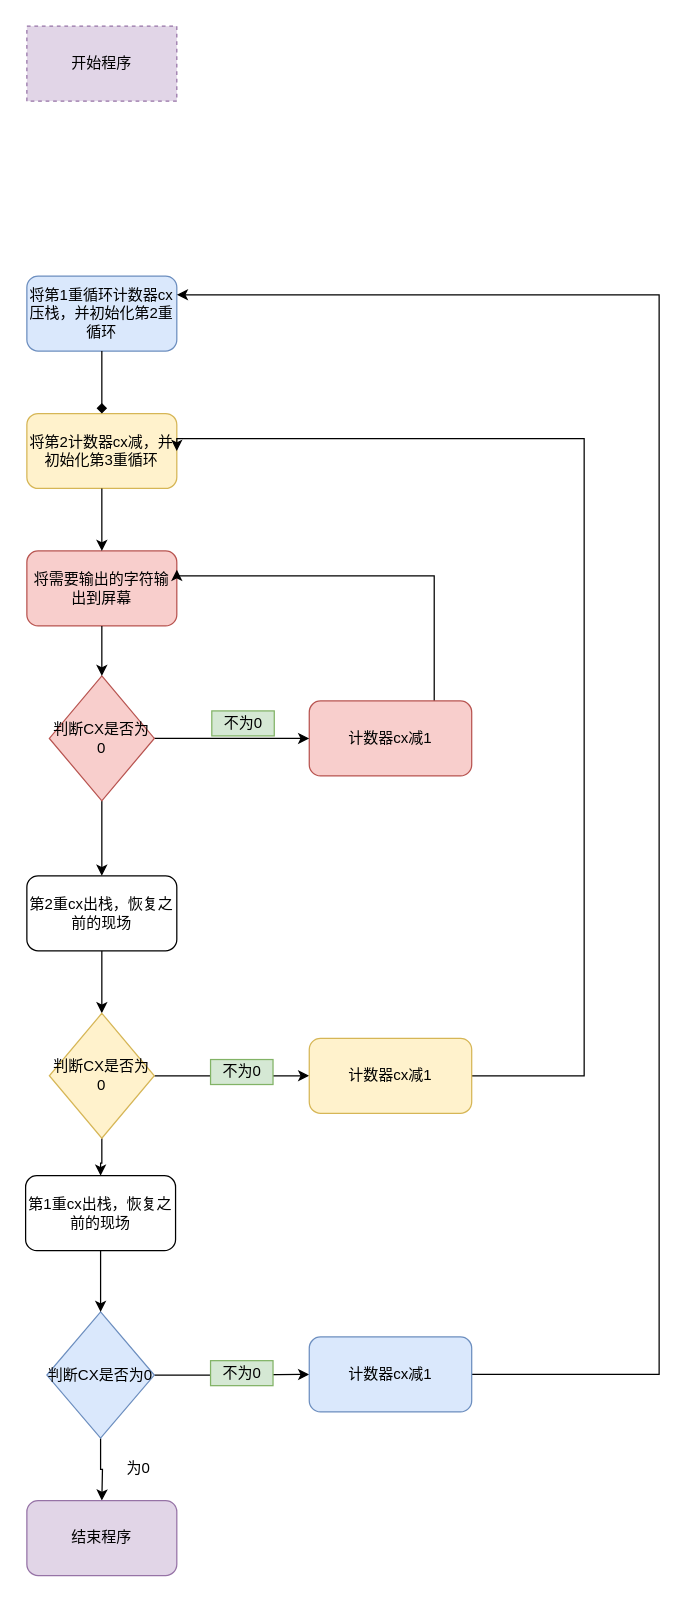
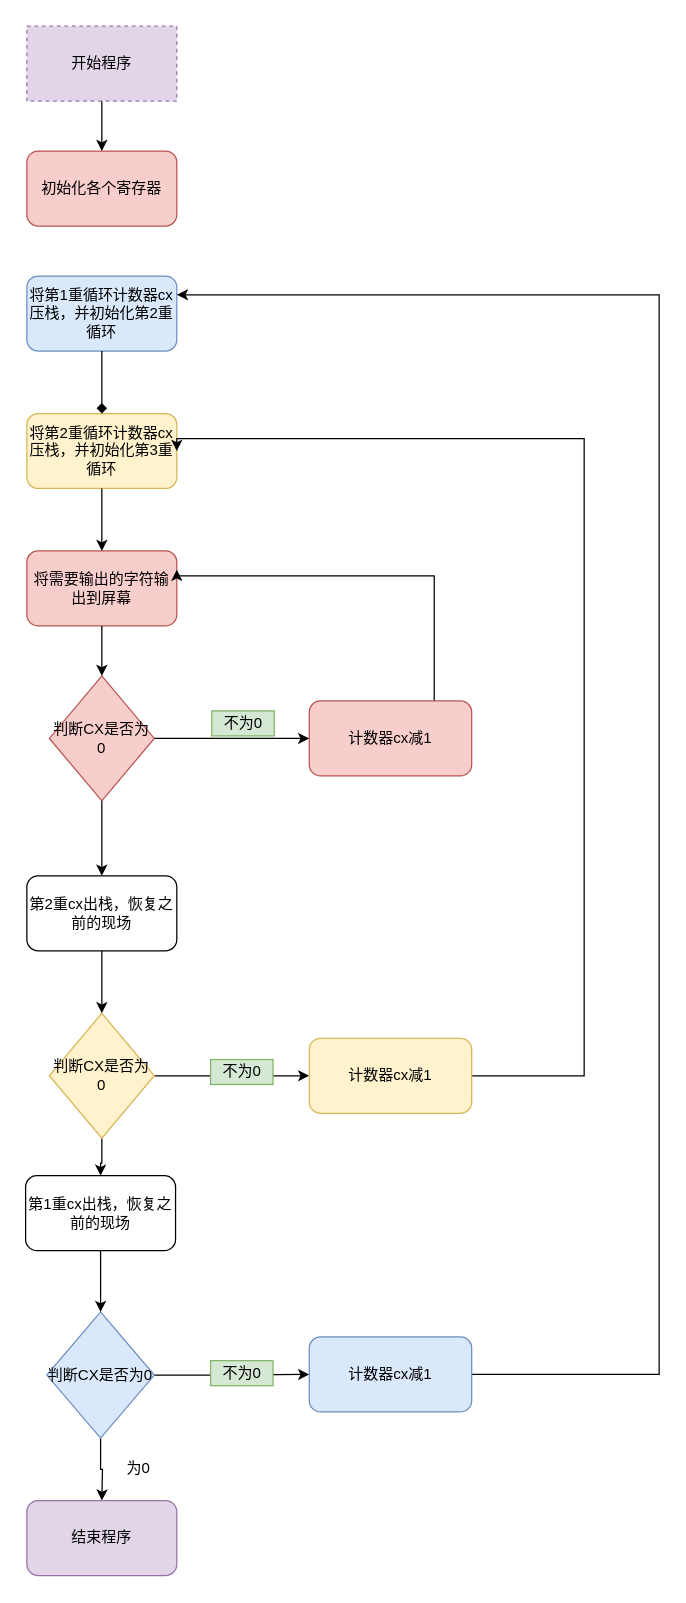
  <mxCell id="0" />
  <mxCell id="1" parent="0" />
  <mxCell id="2" value="开始程序" style="rounded=0;whiteSpace=wrap;html=1;fillColor=#e1d5e7;strokeColor=#9673a6;dashed=1;" vertex="1" parent="1"><mxGeometry x="21" y="20" width="120" height="60" as="geometry" /></mxCell>
+ <mxCell id="3" value="初始化各个寄存器" style="rounded=1;whiteSpace=wrap;html=1;fillColor=#f8cecc;strokeColor=#b85450;" vertex="1" parent="1"><mxGeometry x="21" y="120" width="120" height="60" as="geometry" /></mxCell>
+ <mxCell id="4" value="" style="endArrow=classic;html=1;exitX=0.5;exitY=1;exitDx=0;exitDy=0;entryX=0.5;entryY=0;entryDx=0;entryDy=0;" edge="1" parent="1" source="2" target="3"><mxGeometry width="50" height="50" relative="1" as="geometry"><mxPoint x="117" y="290" as="sourcePoint" /><mxPoint x="167" y="240" as="targetPoint" /></mxGeometry></mxCell>
  <mxCell id="5" value="将第1重循环计数器cx压栈，并初始化第2重循环" style="rounded=1;whiteSpace=wrap;html=1;fillColor=#dae8fc;strokeColor=#6c8ebf;" vertex="1" parent="1"><mxGeometry x="21" y="220" width="120" height="60" as="geometry" /></mxCell>
- <mxCell id="6" value="将第2计数器cx减，并初始化第3重循环" style="rounded=1;whiteSpace=wrap;html=1;fillColor=#fff2cc;strokeColor=#d6b656;" vertex="1" parent="1"><mxGeometry x="21" y="330" width="120" height="60" as="geometry" /></mxCell>
+ <mxCell id="6" value="将第2重循环计数器cx压栈，并初始化第3重循环" style="rounded=1;whiteSpace=wrap;html=1;fillColor=#fff2cc;strokeColor=#d6b656;" vertex="1" parent="1"><mxGeometry x="21" y="330" width="120" height="60" as="geometry" /></mxCell>
  <mxCell id="7" style="edgeStyle=orthogonalEdgeStyle;rounded=0;orthogonalLoop=1;jettySize=auto;html=1;entryX=0.5;entryY=0;entryDx=0;entryDy=0;" edge="1" parent="1" source="8" target="22"><mxGeometry relative="1" as="geometry" /></mxCell>
  <mxCell id="8" value="第2重cx出栈，恢复之前的现场" style="rounded=1;whiteSpace=wrap;html=1;" vertex="1" parent="1"><mxGeometry x="21" y="700" width="120" height="60" as="geometry" /></mxCell>
  <mxCell id="9" value="第1重cx出栈，恢复之前的现场" style="rounded=1;whiteSpace=wrap;html=1;" vertex="1" parent="1"><mxGeometry x="20" y="940" width="120" height="60" as="geometry" /></mxCell>
  <mxCell id="10" value="将需要输出的字符输出到屏幕" style="rounded=1;whiteSpace=wrap;html=1;fillColor=#f8cecc;strokeColor=#b85450;" vertex="1" parent="1"><mxGeometry x="21" y="440" width="120" height="60" as="geometry" /></mxCell>
  <mxCell id="11" style="edgeStyle=orthogonalEdgeStyle;rounded=0;orthogonalLoop=1;jettySize=auto;html=1;entryX=1;entryY=0.25;entryDx=0;entryDy=0;" edge="1" parent="1" source="12" target="10"><mxGeometry relative="1" as="geometry"><mxPoint x="312" y="460" as="targetPoint" /><Array as="points"><mxPoint x="347" y="460" /><mxPoint x="141" y="460" /></Array></mxGeometry></mxCell>
  <mxCell id="12" value="计数器cx减1" style="rounded=1;whiteSpace=wrap;html=1;fillColor=#f8cecc;strokeColor=#b85450;" vertex="1" parent="1"><mxGeometry x="247" y="560" width="130" height="60" as="geometry" /></mxCell>
  <mxCell id="13" style="edgeStyle=orthogonalEdgeStyle;rounded=0;orthogonalLoop=1;jettySize=auto;html=1;exitX=1;exitY=0.5;exitDx=0;exitDy=0;" edge="1" parent="1" source="15"><mxGeometry relative="1" as="geometry"><mxPoint x="247" y="590" as="targetPoint" /><Array as="points"><mxPoint x="121" y="590" /></Array></mxGeometry></mxCell>
  <mxCell id="14" style="edgeStyle=orthogonalEdgeStyle;rounded=0;orthogonalLoop=1;jettySize=auto;html=1;exitX=0.5;exitY=1;exitDx=0;exitDy=0;" edge="1" parent="1" source="15" target="8"><mxGeometry relative="1" as="geometry" /></mxCell>
  <mxCell id="15" value="判断CX是否为0" style="rhombus;whiteSpace=wrap;html=1;fillColor=#f8cecc;strokeColor=#b85450;" vertex="1" parent="1"><mxGeometry x="39" y="540" width="84" height="100" as="geometry" /></mxCell>
  <mxCell id="16" value="" style="endArrow=diamond;html=1;exitX=0.5;exitY=1;exitDx=0;exitDy=0;entryX=0.5;entryY=0;entryDx=0;entryDy=0;" edge="1" parent="1" source="5" target="6"><mxGeometry width="50" height="50" relative="1" as="geometry"><mxPoint x="-23" y="330" as="sourcePoint" /><mxPoint x="27" y="280" as="targetPoint" /></mxGeometry></mxCell>
  <mxCell id="17" value="" style="endArrow=classic;html=1;exitX=0.5;exitY=1;exitDx=0;exitDy=0;entryX=0.5;entryY=0;entryDx=0;entryDy=0;" edge="1" parent="1" source="6" target="10"><mxGeometry width="50" height="50" relative="1" as="geometry"><mxPoint x="-23" y="330" as="sourcePoint" /><mxPoint x="27" y="280" as="targetPoint" /></mxGeometry></mxCell>
  <mxCell id="18" value="" style="endArrow=classic;html=1;exitX=0.5;exitY=1;exitDx=0;exitDy=0;entryX=0.5;entryY=0;entryDx=0;entryDy=0;" edge="1" parent="1" source="10" target="15"><mxGeometry width="50" height="50" relative="1" as="geometry"><mxPoint x="-23" y="520" as="sourcePoint" /><mxPoint x="81" y="540" as="targetPoint" /></mxGeometry></mxCell>
  <mxCell id="19" value="不为0&lt;br&gt;" style="text;html=1;align=center;verticalAlign=middle;resizable=0;points=[];autosize=1;fillColor=#d5e8d4;strokeColor=#82b366;" vertex="1" parent="1"><mxGeometry x="169" y="568" width="50" height="20" as="geometry" /></mxCell>
  <mxCell id="20" style="edgeStyle=orthogonalEdgeStyle;rounded=0;orthogonalLoop=1;jettySize=auto;html=1;entryX=0;entryY=0.5;entryDx=0;entryDy=0;" edge="1" parent="1" source="22" target="24"><mxGeometry relative="1" as="geometry" /></mxCell>
  <mxCell id="21" style="edgeStyle=orthogonalEdgeStyle;rounded=0;orthogonalLoop=1;jettySize=auto;html=1;entryX=0.5;entryY=0;entryDx=0;entryDy=0;" edge="1" parent="1" source="22" target="9"><mxGeometry relative="1" as="geometry" /></mxCell>
  <mxCell id="22" value="判断CX是否为0" style="rhombus;whiteSpace=wrap;html=1;fillColor=#fff2cc;strokeColor=#d6b656;" vertex="1" parent="1"><mxGeometry x="39" y="810" width="84" height="100" as="geometry" /></mxCell>
  <mxCell id="23" style="edgeStyle=orthogonalEdgeStyle;rounded=0;orthogonalLoop=1;jettySize=auto;html=1;entryX=1;entryY=0.5;entryDx=0;entryDy=0;" edge="1" parent="1" source="24" target="6"><mxGeometry relative="1" as="geometry"><mxPoint x="447" y="350" as="targetPoint" /><Array as="points"><mxPoint x="467" y="860" /><mxPoint x="467" y="350" /><mxPoint x="141" y="350" /></Array></mxGeometry></mxCell>
  <mxCell id="24" value="计数器cx减1" style="rounded=1;whiteSpace=wrap;html=1;fillColor=#fff2cc;strokeColor=#d6b656;" vertex="1" parent="1"><mxGeometry x="247" y="830" width="130" height="60" as="geometry" /></mxCell>
  <mxCell id="25" value="不为0" style="text;html=1;align=center;verticalAlign=middle;resizable=0;points=[];autosize=1;fillColor=#d5e8d4;strokeColor=#82b366;" vertex="1" parent="1"><mxGeometry x="168" y="847" width="50" height="20" as="geometry" /></mxCell>
  <mxCell id="26" value="" style="edgeStyle=orthogonalEdgeStyle;rounded=0;orthogonalLoop=1;jettySize=auto;html=1;entryX=0;entryY=0.5;entryDx=0;entryDy=0;" edge="1" parent="1" source="28" target="31"><mxGeometry relative="1" as="geometry"><mxPoint x="203" y="1099" as="targetPoint" /></mxGeometry></mxCell>
  <mxCell id="27" style="edgeStyle=orthogonalEdgeStyle;rounded=0;orthogonalLoop=1;jettySize=auto;html=1;" edge="1" parent="1" source="28"><mxGeometry relative="1" as="geometry"><mxPoint x="81" y="1200" as="targetPoint" /></mxGeometry></mxCell>
  <mxCell id="28" value="判断CX是否为0" style="rhombus;whiteSpace=wrap;html=1;fillColor=#dae8fc;strokeColor=#6c8ebf;" vertex="1" parent="1"><mxGeometry x="37" y="1049" width="86" height="101" as="geometry" /></mxCell>
  <mxCell id="29" value="" style="endArrow=classic;html=1;exitX=0.5;exitY=1;exitDx=0;exitDy=0;entryX=0.5;entryY=0;entryDx=0;entryDy=0;" edge="1" parent="1" source="9" target="28"><mxGeometry width="50" height="50" relative="1" as="geometry"><mxPoint x="217" y="1100" as="sourcePoint" /><mxPoint x="267" y="1050" as="targetPoint" /></mxGeometry></mxCell>
  <mxCell id="30" style="edgeStyle=orthogonalEdgeStyle;rounded=0;orthogonalLoop=1;jettySize=auto;html=1;entryX=1;entryY=0.25;entryDx=0;entryDy=0;" edge="1" parent="1" source="31" target="5"><mxGeometry relative="1" as="geometry"><mxPoint x="527" y="200" as="targetPoint" /><Array as="points"><mxPoint x="527" y="1099" /><mxPoint x="527" y="235" /></Array></mxGeometry></mxCell>
  <mxCell id="31" value="计数器cx减1" style="rounded=1;whiteSpace=wrap;html=1;fillColor=#dae8fc;strokeColor=#6c8ebf;" vertex="1" parent="1"><mxGeometry x="247" y="1069" width="130" height="60" as="geometry" /></mxCell>
  <mxCell id="32" value="不为0&lt;br&gt;" style="text;html=1;align=center;verticalAlign=middle;resizable=0;points=[];autosize=1;fillColor=#d5e8d4;strokeColor=#82b366;" vertex="1" parent="1"><mxGeometry x="168" y="1088" width="50" height="20" as="geometry" /></mxCell>
  <mxCell id="33" value="为0" style="text;html=1;align=center;verticalAlign=middle;resizable=0;points=[];autosize=1;" vertex="1" parent="1"><mxGeometry x="95" y="1164" width="30" height="20" as="geometry" /></mxCell>
  <mxCell id="34" value="结束程序" style="rounded=1;whiteSpace=wrap;html=1;fillColor=#e1d5e7;strokeColor=#9673a6;" vertex="1" parent="1"><mxGeometry x="21" y="1200" width="120" height="60" as="geometry" /></mxCell>
